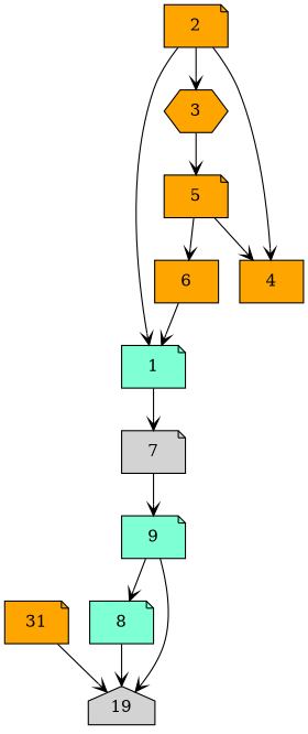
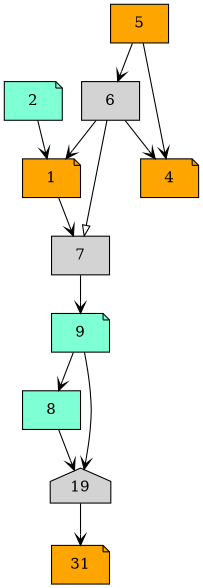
  digraph {
    node [fillcolor=orange shape=note style=filled]
    edge [arrowhead=vee]
-   7 [fillcolor=lightgrey]
-   1 [fillcolor=aquamarine]
-   2
-   3 [shape=hexagon]
-   4 [shape=box]
+   7 [fillcolor=lightgrey shape=box]
+   1
+   2 [fillcolor=aquamarine]
+   4
    9 [fillcolor=aquamarine]
-   5
-   6 [shape=box]
-   8 [fillcolor=aquamarine]
+   5 [shape=box]
+   6 [fillcolor=lightgrey shape=box]
+   8 [fillcolor=aquamarine shape=box]
    n10 [fillcolor=lightgrey label=19 shape=house]
    n11 [label=31]
    7 -> 9
    1 -> 7
    2 -> 1
-   2 -> 3
-   2 -> 4
-   3 -> 5
+   6 -> 4
    9 -> 8
    9 -> n10
    5 -> 4
    5 -> 6
+   6 -> 7 [arrowhead=onormal]
    6 -> 1
    8 -> n10
-   n11 -> n10
+   n10 -> n11
  }
